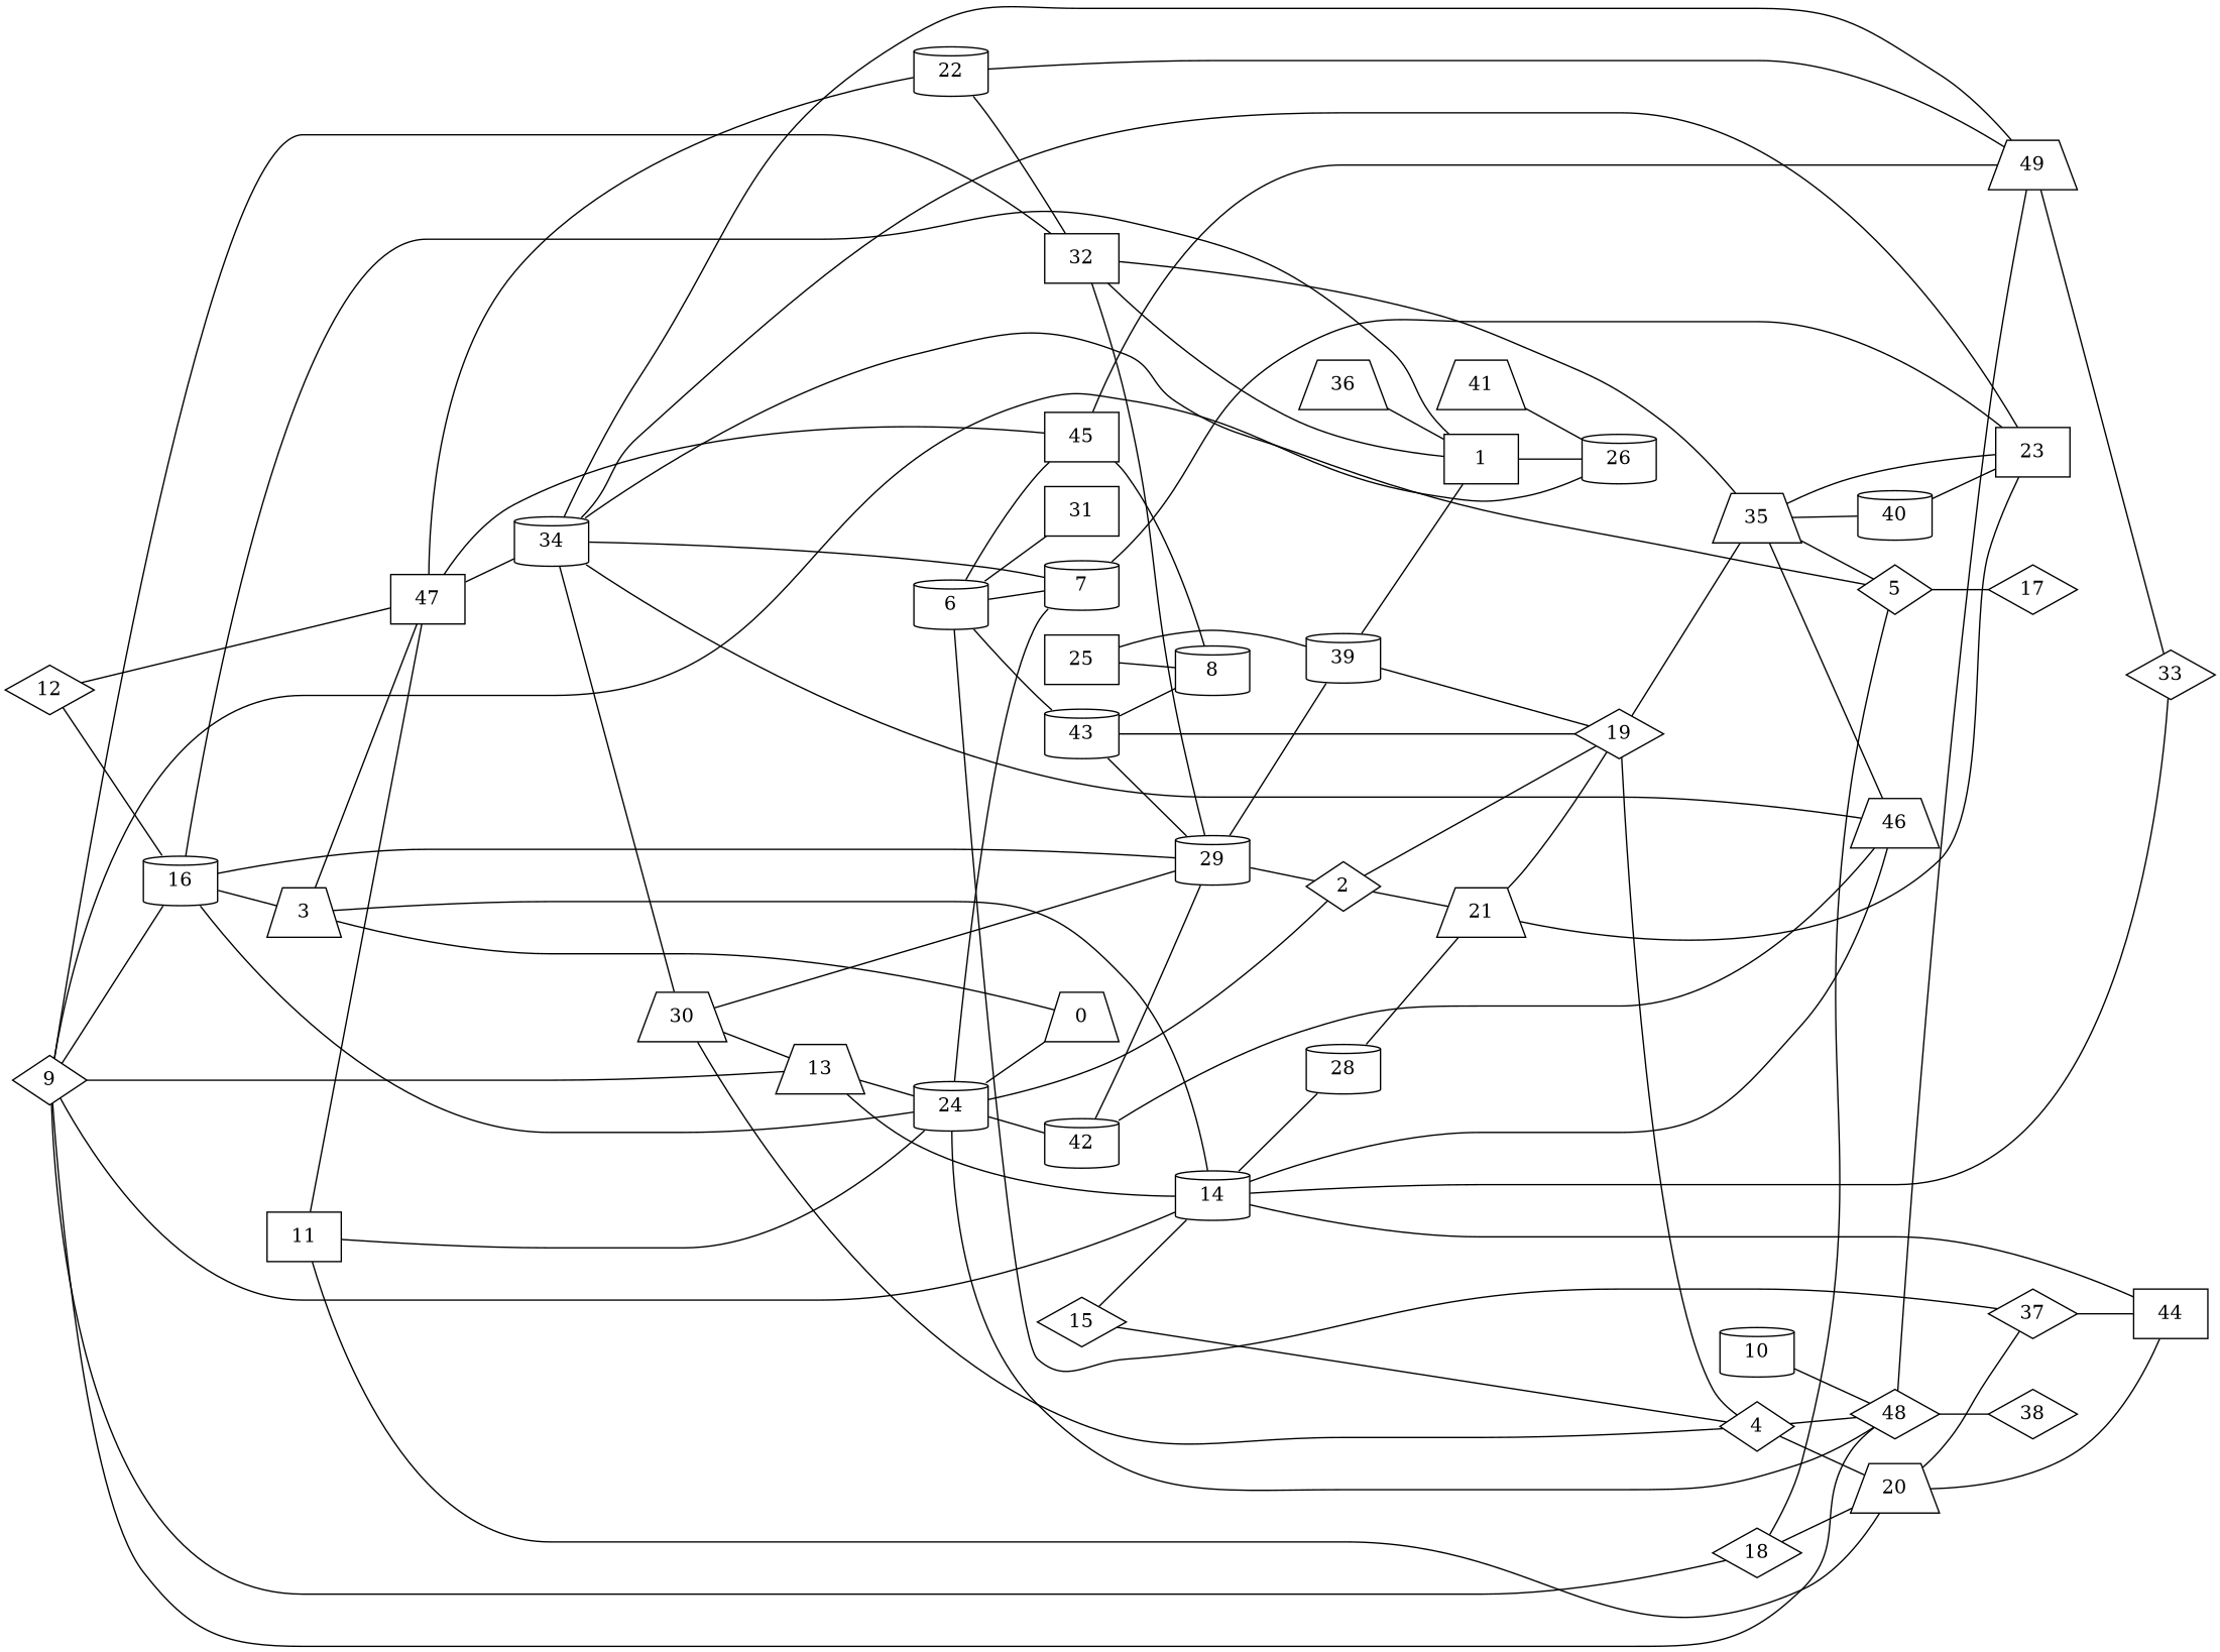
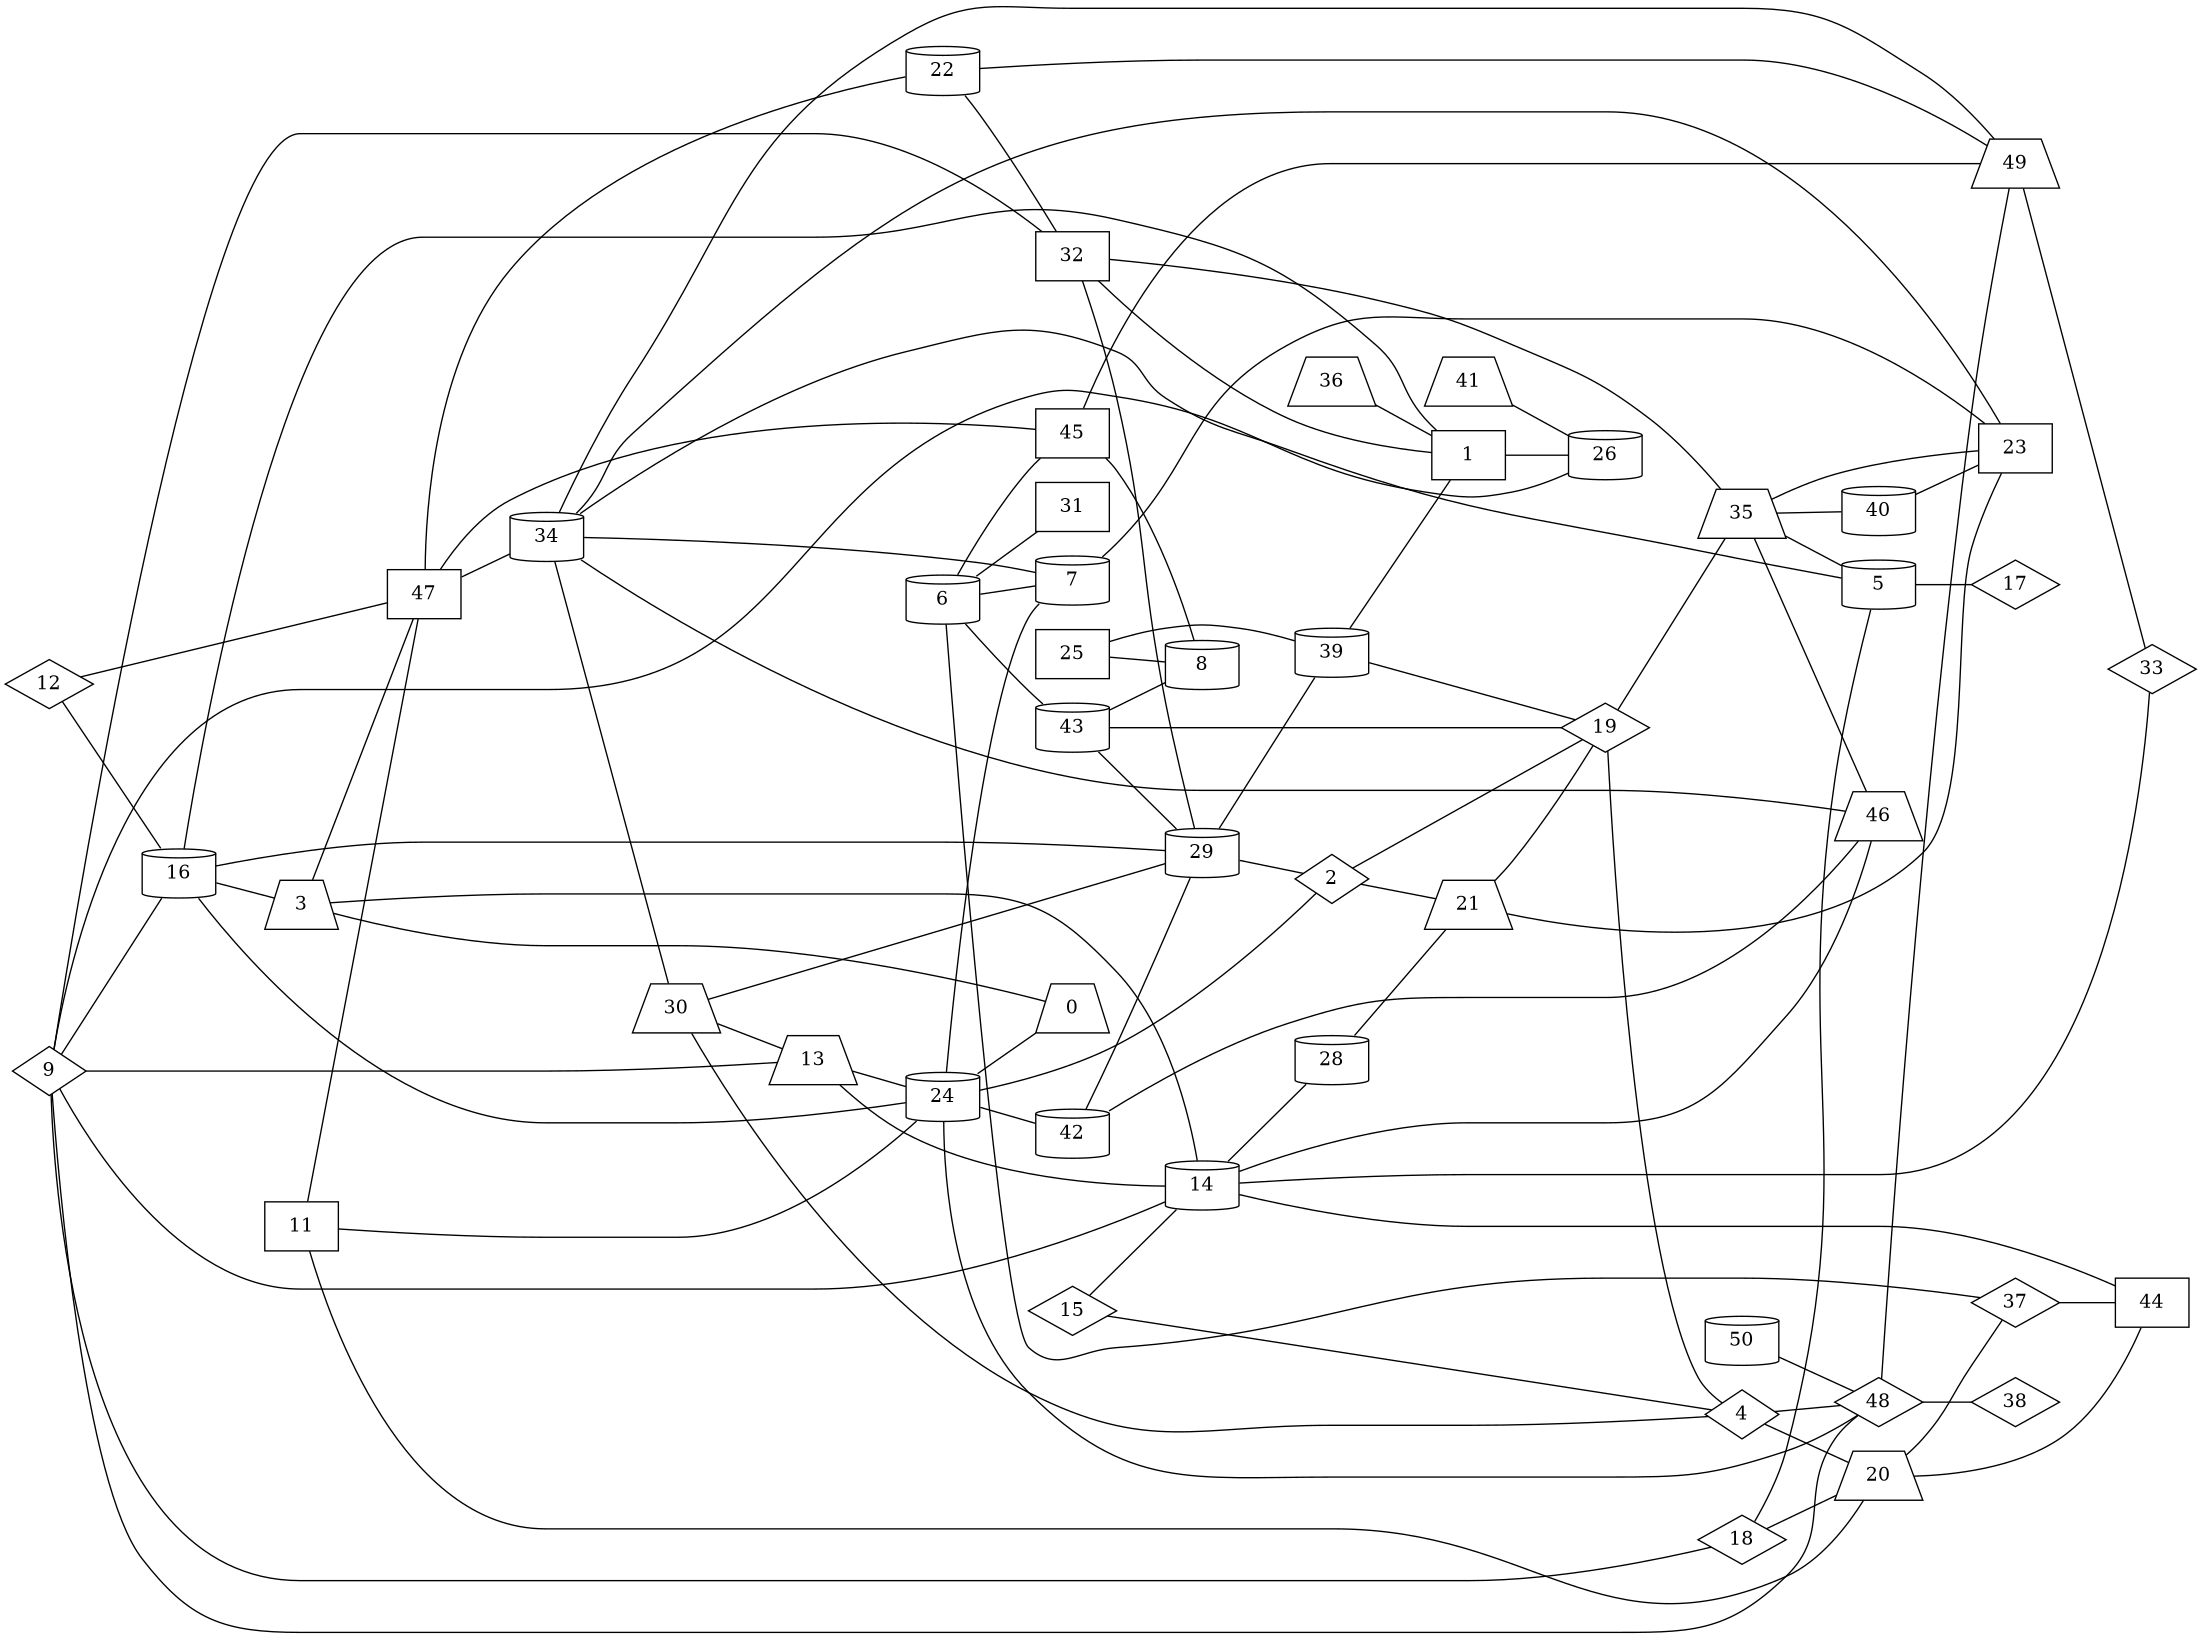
  graph {
    rankdir=LR
    node [shape=cylinder]
    1 [shape=box]
    26
    2 [shape=diamond]
    19 [shape=diamond]
    21 [shape=trapezium]
    24
    4 [shape=diamond]
    35 [shape=trapezium]
    23 [shape=box]
    0 [shape=trapezium]
    48 [shape=diamond]
    7
    16
    42
    3 [shape=trapezium]
    47 [shape=box]
    34
    45 [shape=box]
    22
    20 [shape=trapezium]
    30 [shape=trapezium]
    37 [shape=diamond]
    13 [shape=trapezium]
    9 [shape=diamond]
    49 [shape=trapezium]
    38 [shape=diamond]
-   5 [shape=diamond]
+   5
    17 [shape=diamond]
    46 [shape=trapezium]
    6
    31 [shape=box]
    43
    44 [shape=box]
    8
    29
    33 [shape=diamond]
    14
    18 [shape=diamond]
    32 [shape=box]
    28
-   10
+   10 [label=50]
    11 [shape=box]
    12 [shape=diamond]
    15 [shape=diamond]
    40
    25 [shape=box]
    39
    36 [shape=trapezium]
    41 [shape=trapezium]
    1 -- 26
    2 -- 19
    2 -- 21
    2 -- 24
    19 -- 4
    19 -- 35
    21 -- 19
    21 -- 23
    24 -- 0
    24 -- 48
    24 -- 7
    24 -- 16
    24 -- 42
    4 -- 48
    4 -- 20
    4 -- 30
    35 -- 23
    35 -- 5
    35 -- 46
    35 -- 40
    48 -- 9
    48 -- 49
    48 -- 38
    7 -- 23
    7 -- 34
    16 -- 1
    16 -- 3
    42 -- 29
    3 -- 0
    3 -- 47
    47 -- 34
    47 -- 45
    47 -- 22
    34 -- 23
    34 -- 30
    34 -- 49
    34 -- 46
    45 -- 49
    45 -- 8
    22 -- 49
    22 -- 32
    20 -- 37
    30 -- 13
    37 -- 44
    13 -- 24
    13 -- 14
    9 -- 26
    9 -- 16
    9 -- 13
    9 -- 14
    9 -- 18
    9 -- 32
    49 -- 33
    5 -- 34
    5 -- 17
    46 -- 42
    6 -- 7
    6 -- 45
    6 -- 37
    6 -- 31
    6 -- 43
    43 -- 19
    43 -- 8
    43 -- 29
    44 -- 20
    29 -- 2
    29 -- 16
    29 -- 30
    29 -- 39
    14 -- 3
    14 -- 46
    14 -- 44
    14 -- 33
    14 -- 28
    18 -- 20
    18 -- 5
    32 -- 1
    32 -- 35
    32 -- 29
    28 -- 21
    10 -- 48
    11 -- 24
    11 -- 47
    11 -- 20
    12 -- 16
    12 -- 47
    15 -- 4
    15 -- 14
    40 -- 23
    25 -- 8
    25 -- 39
    39 -- 1
    39 -- 19
    36 -- 1
    41 -- 26
  }
